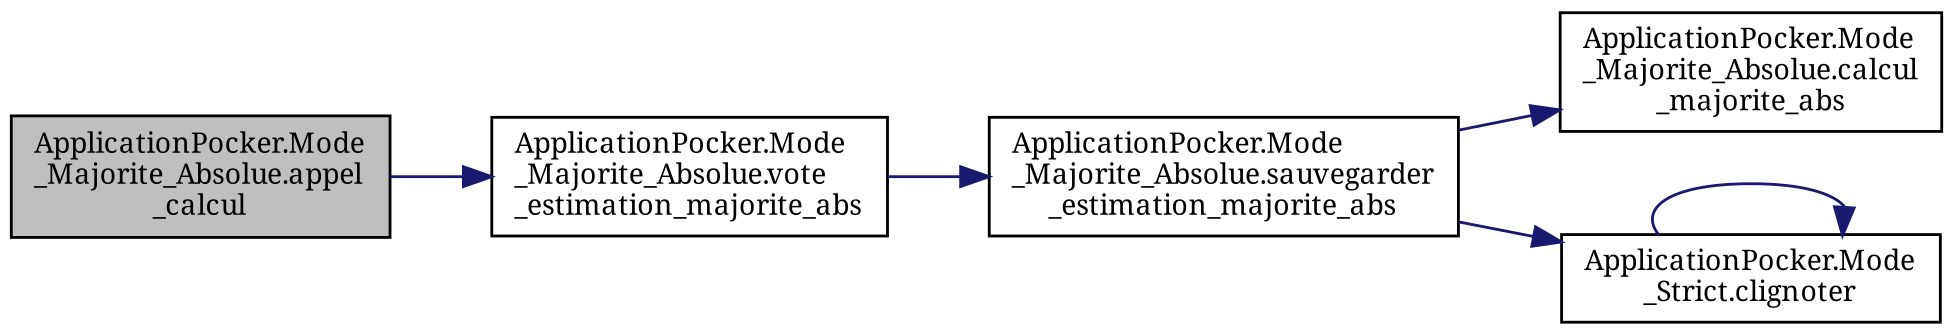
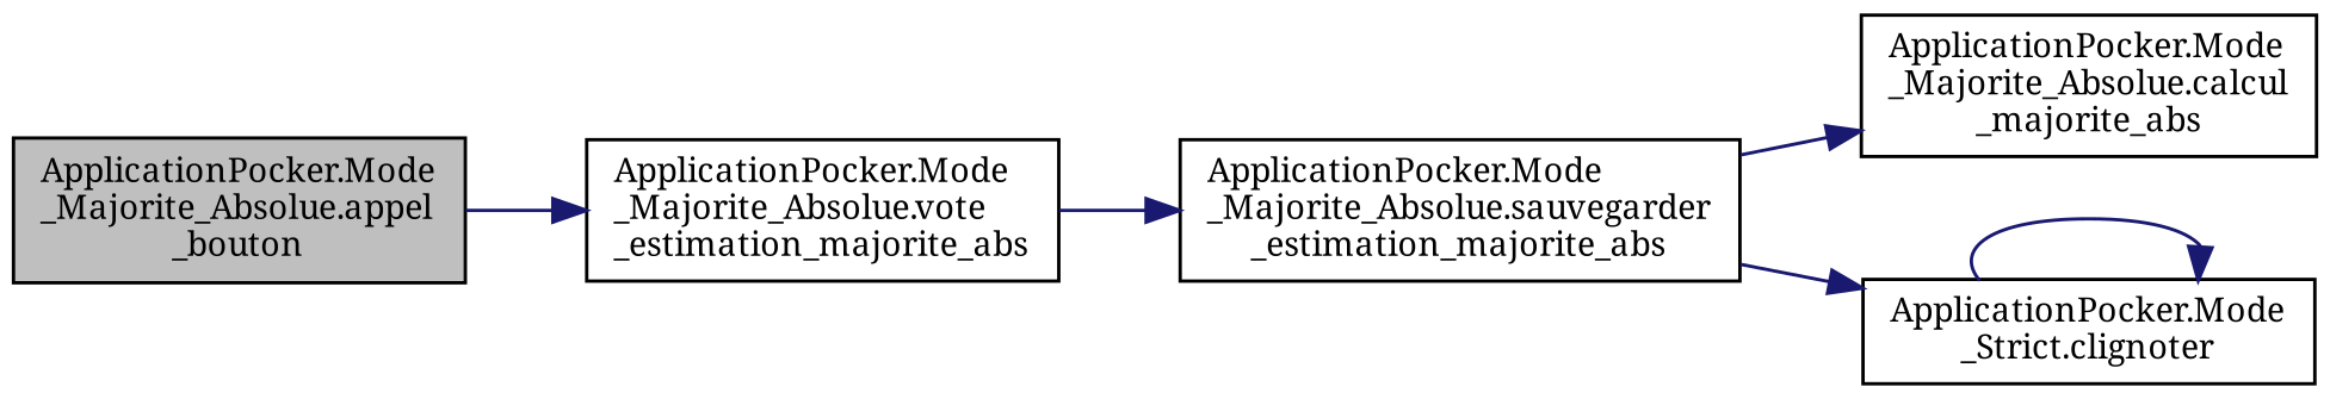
  digraph {
    rankdir=LR
    fontname="Noto Serif"
    node [color=black fillcolor=white fontname="Noto Serif" fontsize=10 shape=record style=filled]
    edge [color=midnightblue fontname="Noto Serif" fontsize=10 labelfontname=Helvetica labelfontsize=10 style=solid]
-   n1 [fillcolor=grey75 fontcolor=black height=0.2 label="ApplicationPocker.Mode\l_Majorite_Absolue.appel\l_calcul" width=0.4]
+   n1 [fillcolor=grey75 fontcolor=black height=0.2 label="ApplicationPocker.Mode\l_Majorite_Absolue.appel\l_bouton" width=0.4]
    n2 [height=0.2 label="ApplicationPocker.Mode\l_Majorite_Absolue.vote\l_estimation_majorite_abs" width=0.4]
    n3 [height=0.2 label="ApplicationPocker.Mode\l_Majorite_Absolue.sauvegarder\l_estimation_majorite_abs" width=0.4]
    n4 [height=0.2 label="ApplicationPocker.Mode\l_Majorite_Absolue.calcul\l_majorite_abs" width=0.4]
    n5 [height=0.2 label="ApplicationPocker.Mode\l_Strict.clignoter" width=0.4]
    n1 -> n2
    n2 -> n3
    n3 -> n4
    n3 -> n5
    n5 -> n5
  }
